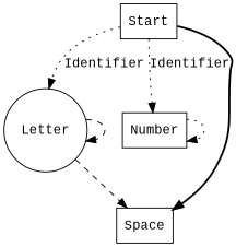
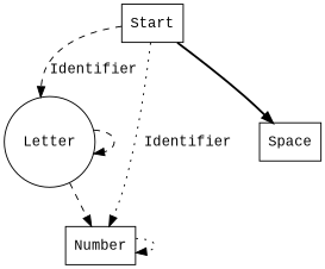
  digraph {
    fontname="Liberation Mono"
    node [fontname="Liberation Mono" shape=box]
    edge [fontname="Liberation Mono" style=dotted]
    Letter [shape=circle]
    Start
    Number
    Space
    Letter -> Letter [style=dashed]
-   Letter -> Space [style=dashed]
-   Start -> Letter [label=Identifier]
+   Letter -> Number [style=dashed]
+   Start -> Letter [label=Identifier style=dashed]
    Start -> Number [label=Identifier]
    Start -> Space [style=bold]
    Number -> Number
  }
